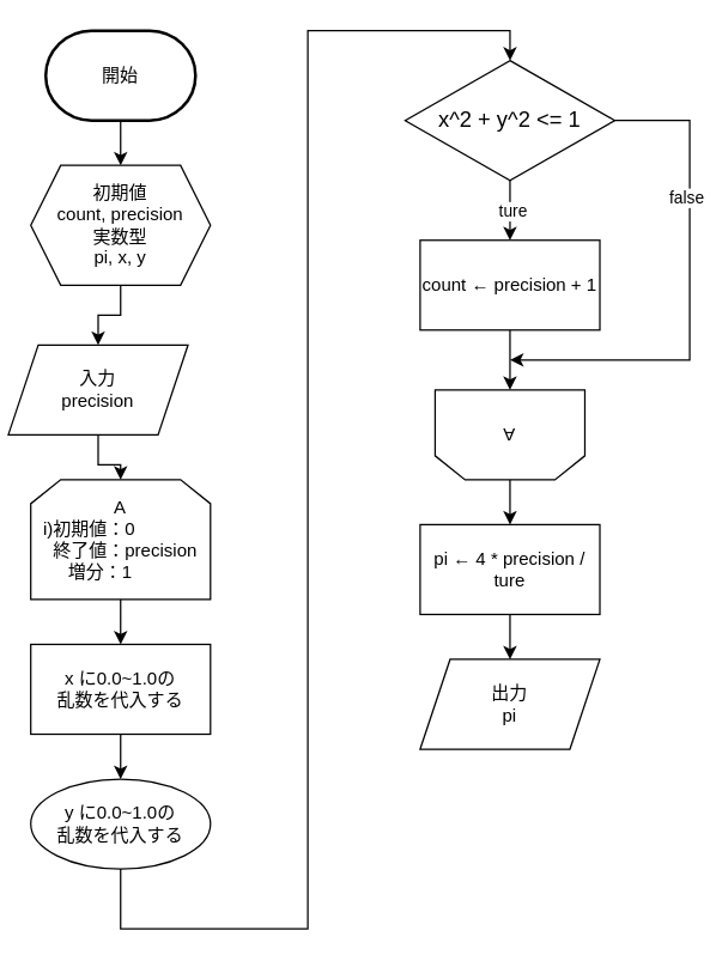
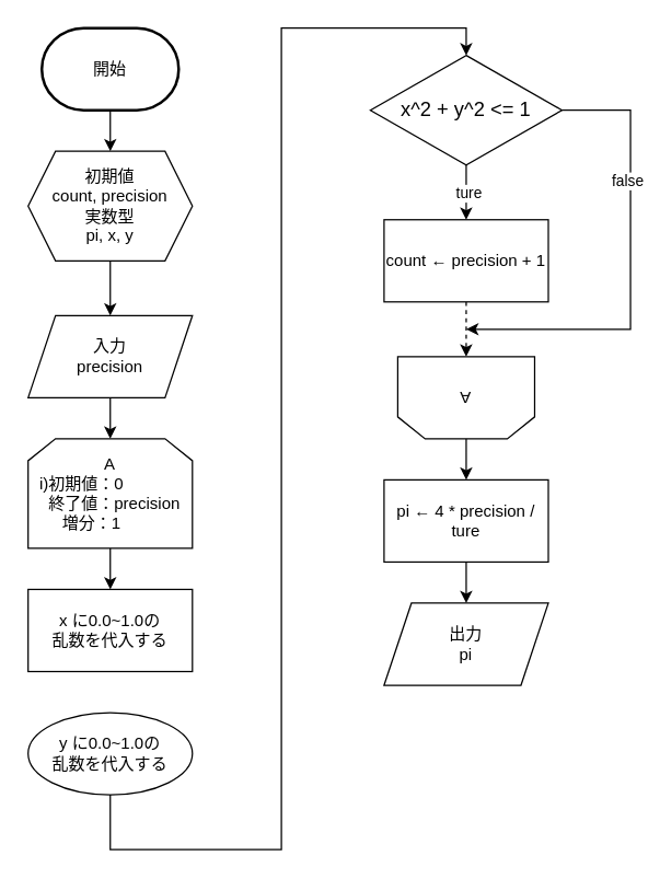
  <mxCell id="0" />
  <mxCell id="1" parent="0" />
  <mxCell id="2" value="" style="edgeStyle=orthogonalEdgeStyle;rounded=0;orthogonalLoop=1;jettySize=auto;html=1;" parent="1" source="3" target="5" edge="1"><mxGeometry relative="1" as="geometry" /></mxCell>
  <mxCell id="3" value="開始" style="strokeWidth=2;html=1;shape=mxgraph.flowchart.terminator;whiteSpace=wrap;" parent="1" vertex="1"><mxGeometry x="30" y="20" width="100" height="60" as="geometry" /></mxCell>
  <mxCell id="4" value="" style="edgeStyle=orthogonalEdgeStyle;rounded=0;orthogonalLoop=1;jettySize=auto;html=1;" parent="1" source="5" target="7" edge="1"><mxGeometry relative="1" as="geometry" /></mxCell>
  <mxCell id="5" value="初期値&lt;br&gt;count, precision&lt;br&gt;実数型&lt;br&gt;pi, x, y" style="shape=hexagon;perimeter=hexagonPerimeter2;whiteSpace=wrap;html=1;fixedSize=1;" parent="1" vertex="1"><mxGeometry x="20" y="110" width="120" height="80" as="geometry" /></mxCell>
  <mxCell id="6" value="" style="edgeStyle=orthogonalEdgeStyle;rounded=0;orthogonalLoop=1;jettySize=auto;html=1;" parent="1" source="7" target="9" edge="1"><mxGeometry relative="1" as="geometry" /></mxCell>
- <mxCell id="7" value="入力&lt;br&gt;precision" style="shape=parallelogram;perimeter=parallelogramPerimeter;whiteSpace=wrap;html=1;fixedSize=1;" parent="1" vertex="1"><mxGeometry x="5" y="230" width="120" height="60" as="geometry" /></mxCell>
+ <mxCell id="7" value="入力&lt;br&gt;precision" style="shape=parallelogram;perimeter=parallelogramPerimeter;whiteSpace=wrap;html=1;fixedSize=1;" parent="1" vertex="1"><mxGeometry x="20" y="230" width="120" height="60" as="geometry" /></mxCell>
  <mxCell id="8" value="" style="edgeStyle=orthogonalEdgeStyle;rounded=0;orthogonalLoop=1;jettySize=auto;html=1;" parent="1" source="9" target="11" edge="1"><mxGeometry relative="1" as="geometry" /></mxCell>
  <mxCell id="9" value="&lt;div&gt;&lt;span&gt;A&lt;/span&gt;&lt;/div&gt;&lt;div style=&quot;text-align: justify&quot;&gt;&lt;span&gt;i)初期値：0&lt;/span&gt;&lt;/div&gt;&lt;div style=&quot;text-align: justify&quot;&gt;&lt;span&gt;&amp;nbsp; 終了値：precision&lt;/span&gt;&lt;/div&gt;&lt;div style=&quot;text-align: justify&quot;&gt;&lt;span&gt;&amp;nbsp; &amp;nbsp; &amp;nbsp;増分：1&lt;/span&gt;&lt;/div&gt;" style="shape=loopLimit;whiteSpace=wrap;html=1;" parent="1" vertex="1"><mxGeometry x="20" y="320" width="120" height="80" as="geometry" /></mxCell>
- <mxCell id="10" value="" style="edgeStyle=orthogonalEdgeStyle;rounded=0;orthogonalLoop=1;jettySize=auto;html=1;" parent="1" source="11" target="13" edge="1"><mxGeometry relative="1" as="geometry" /></mxCell>
  <mxCell id="11" value="&lt;div&gt;x に0.0~1.0の&lt;/div&gt;&lt;div&gt;乱数を代入する&lt;/div&gt;" style="rounded=0;whiteSpace=wrap;html=1;" parent="1" vertex="1"><mxGeometry x="20" y="430" width="120" height="60" as="geometry" /></mxCell>
  <mxCell id="12" style="edgeStyle=orthogonalEdgeStyle;rounded=0;orthogonalLoop=1;jettySize=auto;html=1;exitX=0.5;exitY=1;exitDx=0;exitDy=0;entryX=0.5;entryY=0;entryDx=0;entryDy=0;" parent="1" source="13" target="18" edge="1"><mxGeometry relative="1" as="geometry"><mxPoint x="260" y="170" as="targetPoint" /><Array as="points"><mxPoint x="80" y="620" /><mxPoint x="205" y="620" /><mxPoint x="205" y="20" /><mxPoint x="340" y="20" /></Array></mxGeometry></mxCell>
  <mxCell id="13" value="&lt;div&gt;y&lt;span&gt;&amp;nbsp;に0.0~1.0の&lt;/span&gt;&lt;/div&gt;&lt;div&gt;乱数を代入する&lt;/div&gt;" style="ellipse;whiteSpace=wrap;html=1;" parent="1" vertex="1"><mxGeometry x="20" y="520" width="120" height="60" as="geometry" /></mxCell>
  <mxCell id="14" value="" style="edgeStyle=orthogonalEdgeStyle;rounded=0;orthogonalLoop=1;jettySize=auto;html=1;" parent="1" source="18" target="20" edge="1"><mxGeometry relative="1" as="geometry" /></mxCell>
  <mxCell id="15" value="ture" style="edgeLabel;html=1;align=center;verticalAlign=middle;resizable=0;points=[];" parent="14" vertex="1" connectable="0"><mxGeometry y="1" relative="1" as="geometry"><mxPoint as="offset" /></mxGeometry></mxCell>
  <mxCell id="16" style="edgeStyle=orthogonalEdgeStyle;rounded=0;orthogonalLoop=1;jettySize=auto;html=1;exitX=1;exitY=0.5;exitDx=0;exitDy=0;" parent="1" source="18" edge="1"><mxGeometry relative="1" as="geometry"><mxPoint x="340" y="240" as="targetPoint" /><Array as="points"><mxPoint x="460" y="80" /><mxPoint x="460" y="240" /></Array></mxGeometry></mxCell>
  <mxCell id="17" value="false" style="edgeLabel;html=1;align=center;verticalAlign=middle;resizable=0;points=[];" parent="16" vertex="1" connectable="0"><mxGeometry x="-0.388" y="-3" relative="1" as="geometry"><mxPoint as="offset" /></mxGeometry></mxCell>
  <mxCell id="18" value="&lt;span id=&quot;docs-internal-guid-9aadad44-7fff-25ac-20dc-18d5f3338c3e&quot;&gt;&lt;span style=&quot;font-size: 11pt ; font-family: &amp;#34;arial&amp;#34; ; background-color: transparent ; vertical-align: baseline&quot;&gt;x^&lt;/span&gt;&lt;span style=&quot;font-size: 11pt ; font-family: &amp;#34;arial&amp;#34; ; background-color: transparent ; vertical-align: baseline&quot;&gt;2&amp;nbsp;&lt;/span&gt;&lt;span style=&quot;font-size: 11pt ; font-family: &amp;#34;arial&amp;#34; ; background-color: transparent ; vertical-align: baseline&quot;&gt;+&amp;nbsp;&lt;/span&gt;&lt;span style=&quot;font-size: 11pt ; font-family: &amp;#34;arial&amp;#34; ; background-color: transparent ; vertical-align: baseline&quot;&gt;y^&lt;/span&gt;&lt;span style=&quot;font-size: 11pt ; font-family: &amp;#34;arial&amp;#34; ; background-color: transparent ; vertical-align: baseline&quot;&gt;2 &amp;lt;=&amp;nbsp;&lt;/span&gt;&lt;span style=&quot;font-size: 11pt ; font-family: &amp;#34;arial&amp;#34; ; background-color: transparent ; vertical-align: baseline&quot;&gt;1&lt;/span&gt;&lt;/span&gt;" style="rhombus;whiteSpace=wrap;html=1;" parent="1" vertex="1"><mxGeometry x="270" y="40" width="140" height="80" as="geometry" /></mxCell>
- <mxCell id="19" value="" style="edgeStyle=orthogonalEdgeStyle;rounded=0;orthogonalLoop=1;jettySize=auto;html=1;" parent="1" source="20" target="22" edge="1"><mxGeometry relative="1" as="geometry" /></mxCell>
+ <mxCell id="19" value="" style="edgeStyle=orthogonalEdgeStyle;rounded=0;orthogonalLoop=1;jettySize=auto;html=1;dashed=1;" parent="1" source="20" target="22" edge="1"><mxGeometry relative="1" as="geometry" /></mxCell>
  <mxCell id="20" value="&lt;div&gt;count ← precision + 1&lt;/div&gt;" style="rounded=0;whiteSpace=wrap;html=1;" parent="1" vertex="1"><mxGeometry x="280" y="160" width="120" height="60" as="geometry" /></mxCell>
  <mxCell id="21" value="" style="edgeStyle=orthogonalEdgeStyle;rounded=0;orthogonalLoop=1;jettySize=auto;html=1;" parent="1" source="22" target="24" edge="1"><mxGeometry relative="1" as="geometry" /></mxCell>
  <mxCell id="22" value="A" style="shape=loopLimit;whiteSpace=wrap;html=1;rotation=-180;" parent="1" vertex="1"><mxGeometry x="290" y="260" width="100" height="60" as="geometry" /></mxCell>
  <mxCell id="23" value="" style="edgeStyle=orthogonalEdgeStyle;rounded=0;orthogonalLoop=1;jettySize=auto;html=1;" parent="1" source="24" target="25" edge="1"><mxGeometry relative="1" as="geometry" /></mxCell>
  <mxCell id="24" value="pi ← 4 * precision / ture" style="rounded=0;whiteSpace=wrap;html=1;" parent="1" vertex="1"><mxGeometry x="280" y="350" width="120" height="60" as="geometry" /></mxCell>
  <mxCell id="25" value="出力&lt;br&gt;pi" style="shape=parallelogram;perimeter=parallelogramPerimeter;whiteSpace=wrap;html=1;fixedSize=1;" parent="1" vertex="1"><mxGeometry x="280" y="440" width="120" height="60" as="geometry" /></mxCell>
